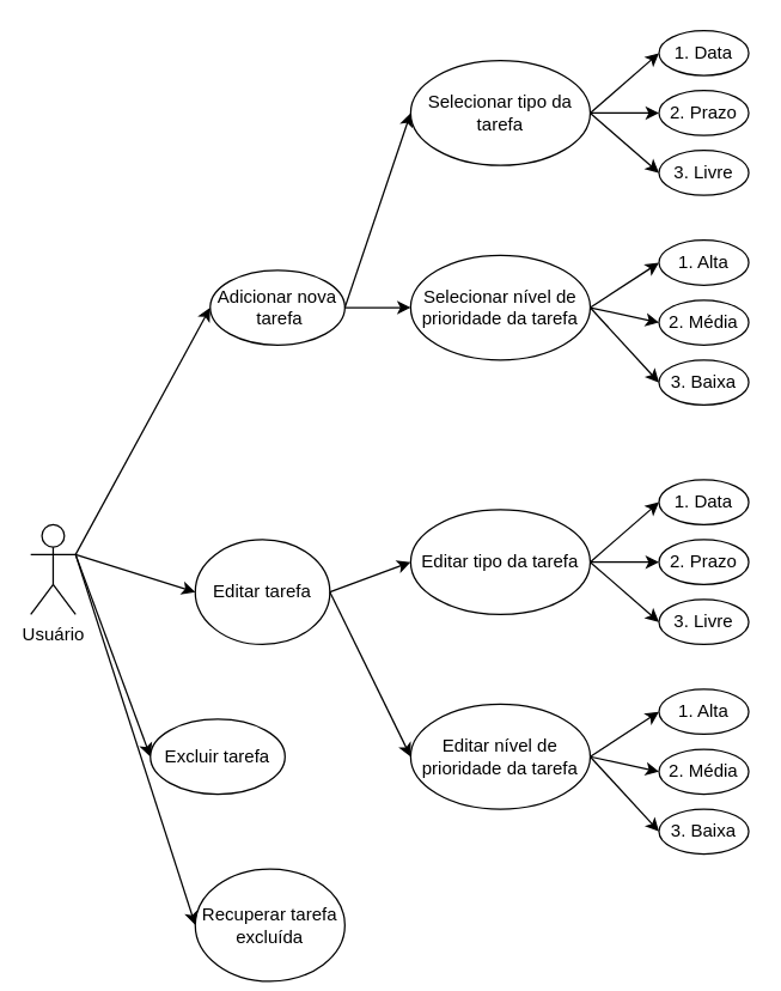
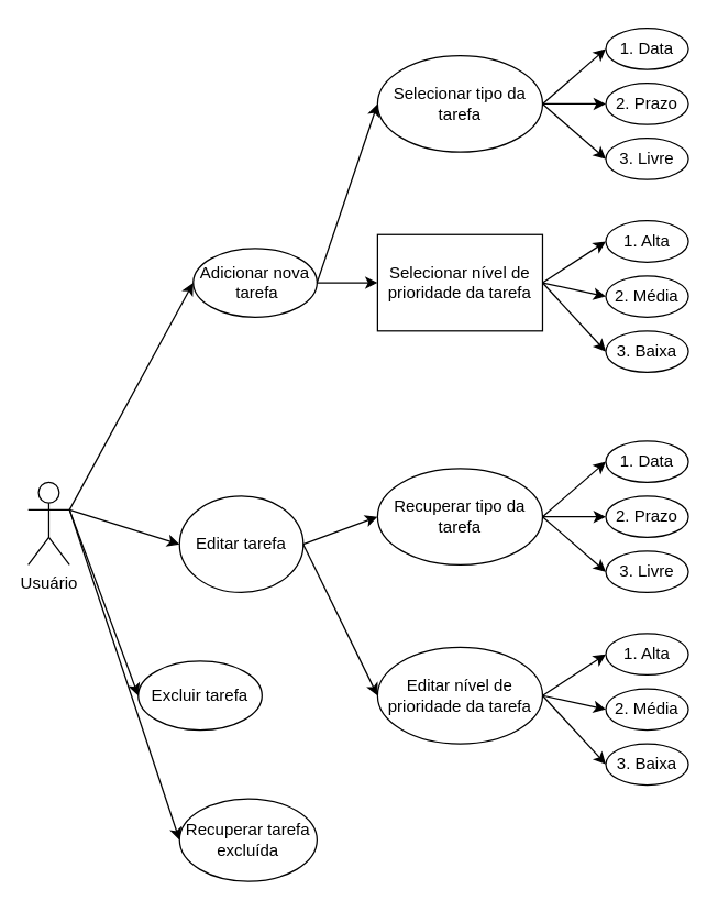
  <mxCell id="0" />
  <mxCell id="1" parent="0" />
  <mxCell id="2" value="Usuário" style="shape=umlActor;verticalLabelPosition=bottom;verticalAlign=top;html=1;outlineConnect=0;" vertex="1" parent="1"><mxGeometry x="20" y="350" width="30" height="60" as="geometry" /></mxCell>
  <mxCell id="3" value="&lt;div&gt;Adicionar nova&lt;/div&gt;&lt;div&gt;&amp;nbsp;tarefa&lt;/div&gt;" style="ellipse;whiteSpace=wrap;html=1;" vertex="1" parent="1"><mxGeometry x="140" y="180" width="90" height="50" as="geometry" /></mxCell>
  <mxCell id="4" value="" style="endArrow=classic;html=1;rounded=0;entryX=0;entryY=0.5;entryDx=0;entryDy=0;exitX=1;exitY=0.333;exitDx=0;exitDy=0;exitPerimeter=0;" edge="1" parent="1" source="2" target="3"><mxGeometry width="50" height="50" relative="1" as="geometry"><mxPoint x="20" y="520" as="sourcePoint" /><mxPoint x="70" y="470" as="targetPoint" /></mxGeometry></mxCell>
  <mxCell id="5" value="Editar tarefa" style="ellipse;whiteSpace=wrap;html=1;" vertex="1" parent="1"><mxGeometry x="130" y="360" width="90" height="70" as="geometry" /></mxCell>
  <mxCell id="6" value="" style="endArrow=classic;html=1;rounded=0;entryX=0;entryY=0.5;entryDx=0;entryDy=0;exitX=1;exitY=0.333;exitDx=0;exitDy=0;exitPerimeter=0;" edge="1" parent="1" source="2" target="5"><mxGeometry width="50" height="50" relative="1" as="geometry"><mxPoint x="60" y="373" as="sourcePoint" /><mxPoint x="170" y="245" as="targetPoint" /></mxGeometry></mxCell>
  <mxCell id="7" value="" style="endArrow=classic;html=1;rounded=0;exitX=1;exitY=0.5;exitDx=0;exitDy=0;entryX=0;entryY=0.5;entryDx=0;entryDy=0;" edge="1" parent="1" source="3" target="8"><mxGeometry width="50" height="50" relative="1" as="geometry"><mxPoint x="60" y="380" as="sourcePoint" /><mxPoint x="360" y="190" as="targetPoint" /></mxGeometry></mxCell>
  <mxCell id="8" value="&lt;div&gt;Selecionar tipo da tarefa&lt;br&gt;&lt;/div&gt;" style="ellipse;whiteSpace=wrap;html=1;" vertex="1" parent="1"><mxGeometry x="274" y="40" width="120" height="70" as="geometry" /></mxCell>
  <mxCell id="9" value="1. Data" style="ellipse;whiteSpace=wrap;html=1;" vertex="1" parent="1"><mxGeometry x="440" y="20" width="60" height="30" as="geometry" /></mxCell>
  <mxCell id="10" value="2. Prazo" style="ellipse;whiteSpace=wrap;html=1;" vertex="1" parent="1"><mxGeometry x="440" width="60" height="30" as="geometry" y="60" /></mxCell>
  <mxCell id="11" value="3. Livre" style="ellipse;whiteSpace=wrap;html=1;" vertex="1" parent="1"><mxGeometry x="440" y="100" width="60" height="30" as="geometry" /></mxCell>
  <mxCell id="12" value="" style="endArrow=classic;html=1;rounded=0;exitX=1;exitY=0.5;exitDx=0;exitDy=0;entryX=0;entryY=0.5;entryDx=0;entryDy=0;" edge="1" parent="1" source="8" target="11"><mxGeometry width="50" height="50" relative="1" as="geometry"><mxPoint x="240" y="195" as="sourcePoint" /><mxPoint x="290" y="105" as="targetPoint" /></mxGeometry></mxCell>
  <mxCell id="13" value="" style="endArrow=classic;html=1;rounded=0;exitX=1;exitY=0.5;exitDx=0;exitDy=0;entryX=0;entryY=0.5;entryDx=0;entryDy=0;" edge="1" parent="1" source="8" target="10"><mxGeometry width="50" height="50" relative="1" as="geometry"><mxPoint x="250" y="205" as="sourcePoint" /><mxPoint x="300" y="115" as="targetPoint" /></mxGeometry></mxCell>
  <mxCell id="14" value="" style="endArrow=classic;html=1;rounded=0;exitX=1;exitY=0.5;exitDx=0;exitDy=0;entryX=0;entryY=0.5;entryDx=0;entryDy=0;" edge="1" parent="1" source="8" target="9"><mxGeometry width="50" height="50" relative="1" as="geometry"><mxPoint x="260" y="215" as="sourcePoint" /><mxPoint x="310" y="125" as="targetPoint" /></mxGeometry></mxCell>
  <mxCell id="15" value="" style="endArrow=classic;html=1;rounded=0;exitX=1;exitY=0.5;exitDx=0;exitDy=0;entryX=0;entryY=0.5;entryDx=0;entryDy=0;" edge="1" parent="1" source="3" target="16"><mxGeometry width="50" height="50" relative="1" as="geometry"><mxPoint x="240" y="215" as="sourcePoint" /><mxPoint x="280" y="210" as="targetPoint" /></mxGeometry></mxCell>
- <mxCell id="16" value="Selecionar nível de prioridade da tarefa" style="ellipse;whiteSpace=wrap;html=1;" vertex="1" parent="1"><mxGeometry x="274" y="170" width="120" height="70" as="geometry" /></mxCell>
+ <mxCell id="16" value="Selecionar nível de prioridade da tarefa" style="whiteSpace=wrap;html=1;rounded=0;" vertex="1" parent="1"><mxGeometry x="274" y="170" width="120" height="70" as="geometry" /></mxCell>
  <mxCell id="17" value="1. Alta" style="ellipse;whiteSpace=wrap;html=1;" vertex="1" parent="1"><mxGeometry x="440" y="160" width="60" height="30" as="geometry" /></mxCell>
  <mxCell id="18" value="2. Média " style="ellipse;whiteSpace=wrap;html=1;" vertex="1" parent="1"><mxGeometry x="440" y="200" width="60" height="30" as="geometry" /></mxCell>
  <mxCell id="19" value="3. Baixa" style="ellipse;whiteSpace=wrap;html=1;" vertex="1" parent="1"><mxGeometry x="440" y="240" width="60" height="30" as="geometry" /></mxCell>
  <mxCell id="20" value="" style="endArrow=classic;html=1;rounded=0;exitX=1;exitY=0.5;exitDx=0;exitDy=0;entryX=0;entryY=0.5;entryDx=0;entryDy=0;" edge="1" parent="1" source="16" target="17"><mxGeometry width="50" height="50" relative="1" as="geometry"><mxPoint x="354" y="270" as="sourcePoint" /><mxPoint x="394" y="320" as="targetPoint" /></mxGeometry></mxCell>
  <mxCell id="21" value="" style="endArrow=classic;html=1;rounded=0;exitX=1;exitY=0.5;exitDx=0;exitDy=0;entryX=0;entryY=0.5;entryDx=0;entryDy=0;" edge="1" parent="1" source="16" target="18"><mxGeometry width="50" height="50" relative="1" as="geometry"><mxPoint x="380" y="260" as="sourcePoint" /><mxPoint x="420" y="310" as="targetPoint" /></mxGeometry></mxCell>
  <mxCell id="22" value="" style="endArrow=classic;html=1;rounded=0;exitX=1;exitY=0.5;exitDx=0;exitDy=0;entryX=0;entryY=0.5;entryDx=0;entryDy=0;" edge="1" parent="1" source="16" target="19"><mxGeometry width="50" height="50" relative="1" as="geometry"><mxPoint x="390" y="270" as="sourcePoint" /><mxPoint x="430" y="320" as="targetPoint" /></mxGeometry></mxCell>
- <mxCell id="23" value="&lt;div&gt;Editar tipo da tarefa&lt;br&gt;&lt;/div&gt;" style="ellipse;whiteSpace=wrap;html=1;" vertex="1" parent="1"><mxGeometry x="274" y="340" width="120" height="70" as="geometry" /></mxCell>
+ <mxCell id="23" value="&lt;div&gt;Recuperar tipo da tarefa&lt;br&gt;&lt;/div&gt;" style="ellipse;whiteSpace=wrap;html=1;" vertex="1" parent="1"><mxGeometry x="274" y="340" width="120" height="70" as="geometry" /></mxCell>
  <mxCell id="24" value="1. Data" style="ellipse;whiteSpace=wrap;html=1;" vertex="1" parent="1"><mxGeometry x="440" y="320" width="60" height="30" as="geometry" /></mxCell>
  <mxCell id="25" value="2. Prazo" style="ellipse;whiteSpace=wrap;html=1;" vertex="1" parent="1"><mxGeometry x="440" y="360" width="60" height="30" as="geometry" /></mxCell>
  <mxCell id="26" value="3. Livre" style="ellipse;whiteSpace=wrap;html=1;" vertex="1" parent="1"><mxGeometry x="440" y="400" width="60" height="30" as="geometry" /></mxCell>
  <mxCell id="27" value="" style="endArrow=classic;html=1;rounded=0;exitX=1;exitY=0.5;exitDx=0;exitDy=0;entryX=0;entryY=0.5;entryDx=0;entryDy=0;" edge="1" source="23" target="26" parent="1"><mxGeometry width="50" height="50" relative="1" as="geometry"><mxPoint x="240" y="495" as="sourcePoint" /><mxPoint x="290" y="405" as="targetPoint" /></mxGeometry></mxCell>
  <mxCell id="28" value="" style="endArrow=classic;html=1;rounded=0;exitX=1;exitY=0.5;exitDx=0;exitDy=0;entryX=0;entryY=0.5;entryDx=0;entryDy=0;" edge="1" source="23" target="25" parent="1"><mxGeometry width="50" height="50" relative="1" as="geometry"><mxPoint x="250" y="505" as="sourcePoint" /><mxPoint x="300" y="415" as="targetPoint" /></mxGeometry></mxCell>
  <mxCell id="29" value="" style="endArrow=classic;html=1;rounded=0;exitX=1;exitY=0.5;exitDx=0;exitDy=0;entryX=0;entryY=0.5;entryDx=0;entryDy=0;" edge="1" source="23" target="24" parent="1"><mxGeometry width="50" height="50" relative="1" as="geometry"><mxPoint x="260" y="515" as="sourcePoint" /><mxPoint x="310" y="425" as="targetPoint" /></mxGeometry></mxCell>
  <mxCell id="30" value="Editar nível de prioridade da tarefa" style="ellipse;whiteSpace=wrap;html=1;" vertex="1" parent="1"><mxGeometry x="274" y="470" width="120" height="70" as="geometry" /></mxCell>
  <mxCell id="31" value="1. Alta" style="ellipse;whiteSpace=wrap;html=1;" vertex="1" parent="1"><mxGeometry x="440" y="460" width="60" height="30" as="geometry" /></mxCell>
  <mxCell id="32" value="2. Média " style="ellipse;whiteSpace=wrap;html=1;" vertex="1" parent="1"><mxGeometry x="440" y="500" width="60" height="30" as="geometry" /></mxCell>
  <mxCell id="33" value="3. Baixa" style="ellipse;whiteSpace=wrap;html=1;" vertex="1" parent="1"><mxGeometry x="440" y="540" width="60" height="30" as="geometry" /></mxCell>
  <mxCell id="34" value="" style="endArrow=classic;html=1;rounded=0;exitX=1;exitY=0.5;exitDx=0;exitDy=0;entryX=0;entryY=0.5;entryDx=0;entryDy=0;" edge="1" source="30" target="31" parent="1"><mxGeometry width="50" height="50" relative="1" as="geometry"><mxPoint x="354" y="570" as="sourcePoint" /><mxPoint x="394" y="620" as="targetPoint" /></mxGeometry></mxCell>
  <mxCell id="35" value="" style="endArrow=classic;html=1;rounded=0;exitX=1;exitY=0.5;exitDx=0;exitDy=0;entryX=0;entryY=0.5;entryDx=0;entryDy=0;" edge="1" source="30" target="32" parent="1"><mxGeometry width="50" height="50" relative="1" as="geometry"><mxPoint x="380" y="560" as="sourcePoint" /><mxPoint x="420" y="610" as="targetPoint" /></mxGeometry></mxCell>
  <mxCell id="36" value="" style="endArrow=classic;html=1;rounded=0;exitX=1;exitY=0.5;exitDx=0;exitDy=0;entryX=0;entryY=0.5;entryDx=0;entryDy=0;" edge="1" source="30" target="33" parent="1"><mxGeometry width="50" height="50" relative="1" as="geometry"><mxPoint x="390" y="570" as="sourcePoint" /><mxPoint x="430" y="620" as="targetPoint" /></mxGeometry></mxCell>
  <mxCell id="37" value="" style="endArrow=classic;html=1;rounded=0;exitX=1;exitY=0.5;exitDx=0;exitDy=0;entryX=0;entryY=0.5;entryDx=0;entryDy=0;" edge="1" parent="1" source="5" target="23"><mxGeometry width="50" height="50" relative="1" as="geometry"><mxPoint x="240" y="435" as="sourcePoint" /><mxPoint x="286" y="395" as="targetPoint" /></mxGeometry></mxCell>
  <mxCell id="38" value="" style="endArrow=classic;html=1;rounded=0;exitX=1;exitY=0.5;exitDx=0;exitDy=0;entryX=0;entryY=0.5;entryDx=0;entryDy=0;" edge="1" parent="1" source="5" target="30"><mxGeometry width="50" height="50" relative="1" as="geometry"><mxPoint x="250" y="425" as="sourcePoint" /><mxPoint x="294" y="355" as="targetPoint" /></mxGeometry></mxCell>
  <mxCell id="39" value="Excluir tarefa" style="ellipse;whiteSpace=wrap;html=1;" vertex="1" parent="1"><mxGeometry x="100" y="480" width="90" height="50" as="geometry" /></mxCell>
  <mxCell id="40" value="" style="endArrow=classic;html=1;rounded=0;entryX=0;entryY=0.5;entryDx=0;entryDy=0;exitX=1;exitY=0.333;exitDx=0;exitDy=0;exitPerimeter=0;" edge="1" parent="1" source="2" target="39"><mxGeometry width="50" height="50" relative="1" as="geometry"><mxPoint x="60" y="380" as="sourcePoint" /><mxPoint x="140" y="435" as="targetPoint" /></mxGeometry></mxCell>
- <mxCell id="41" value="Recuperar tarefa excluída" style="ellipse;whiteSpace=wrap;html=1;" vertex="1" parent="1"><mxGeometry x="130" y="580" width="100" height="75" as="geometry" /></mxCell>
+ <mxCell id="41" value="Recuperar tarefa excluída" style="ellipse;whiteSpace=wrap;html=1;" vertex="1" parent="1"><mxGeometry x="130" y="580" width="100" height="60" as="geometry" /></mxCell>
  <mxCell id="42" value="" style="endArrow=classic;html=1;rounded=0;entryX=0;entryY=0.5;entryDx=0;entryDy=0;exitX=1;exitY=0.333;exitDx=0;exitDy=0;exitPerimeter=0;" edge="1" parent="1" source="2" target="41"><mxGeometry width="50" height="50" relative="1" as="geometry"><mxPoint x="30" y="460" as="sourcePoint" /><mxPoint x="110" y="585" as="targetPoint" /></mxGeometry></mxCell>
